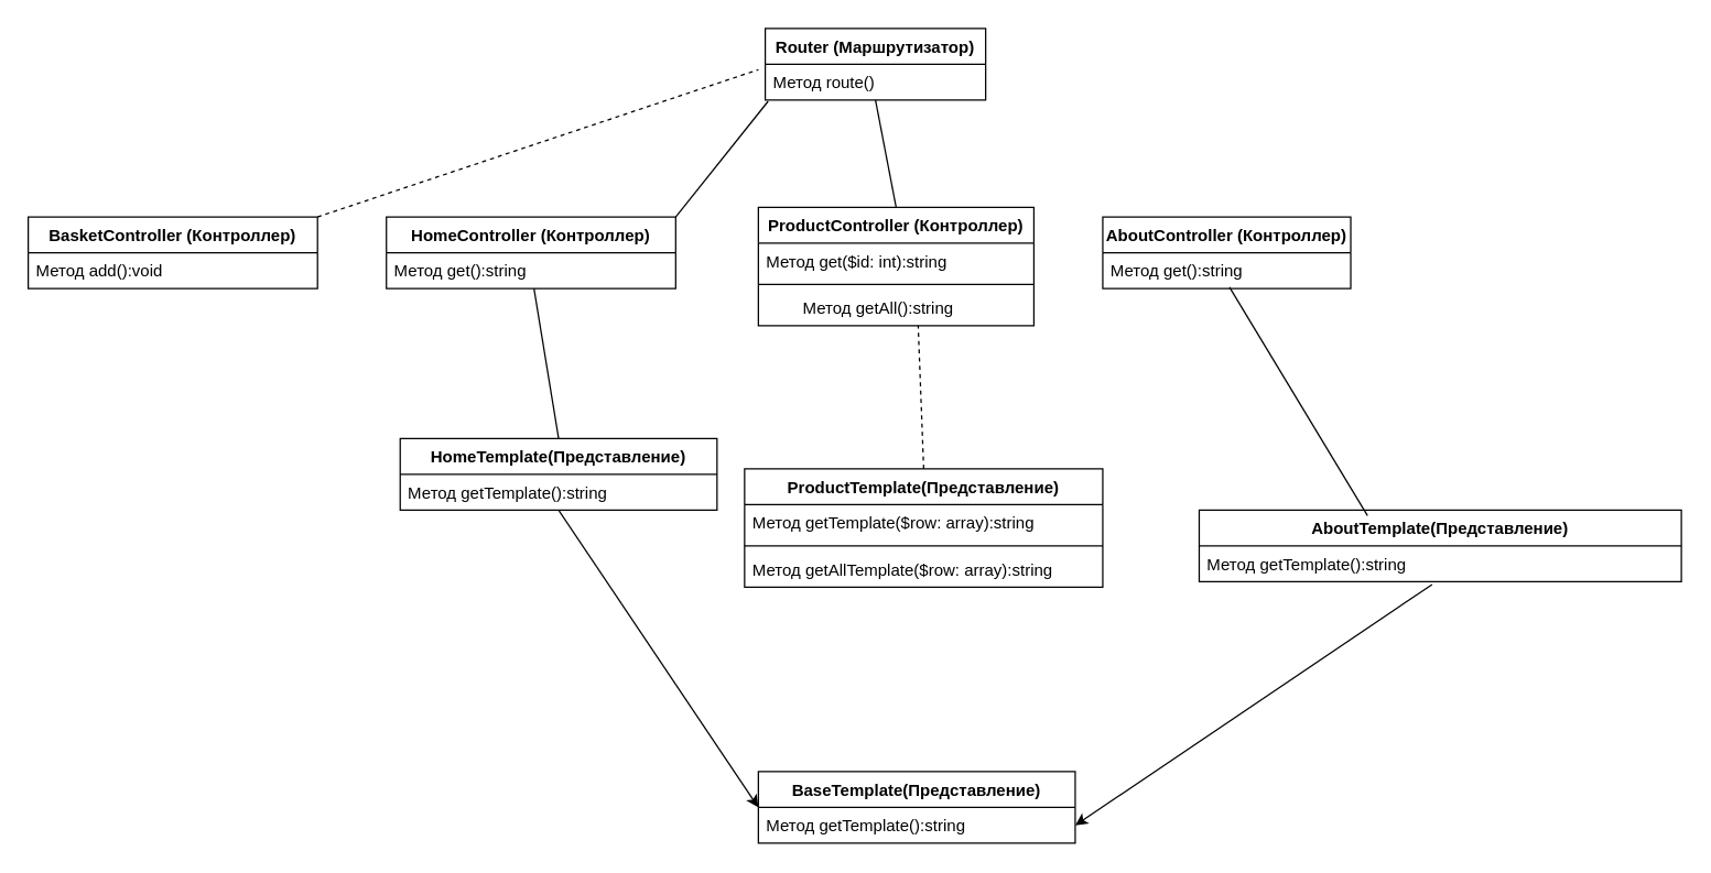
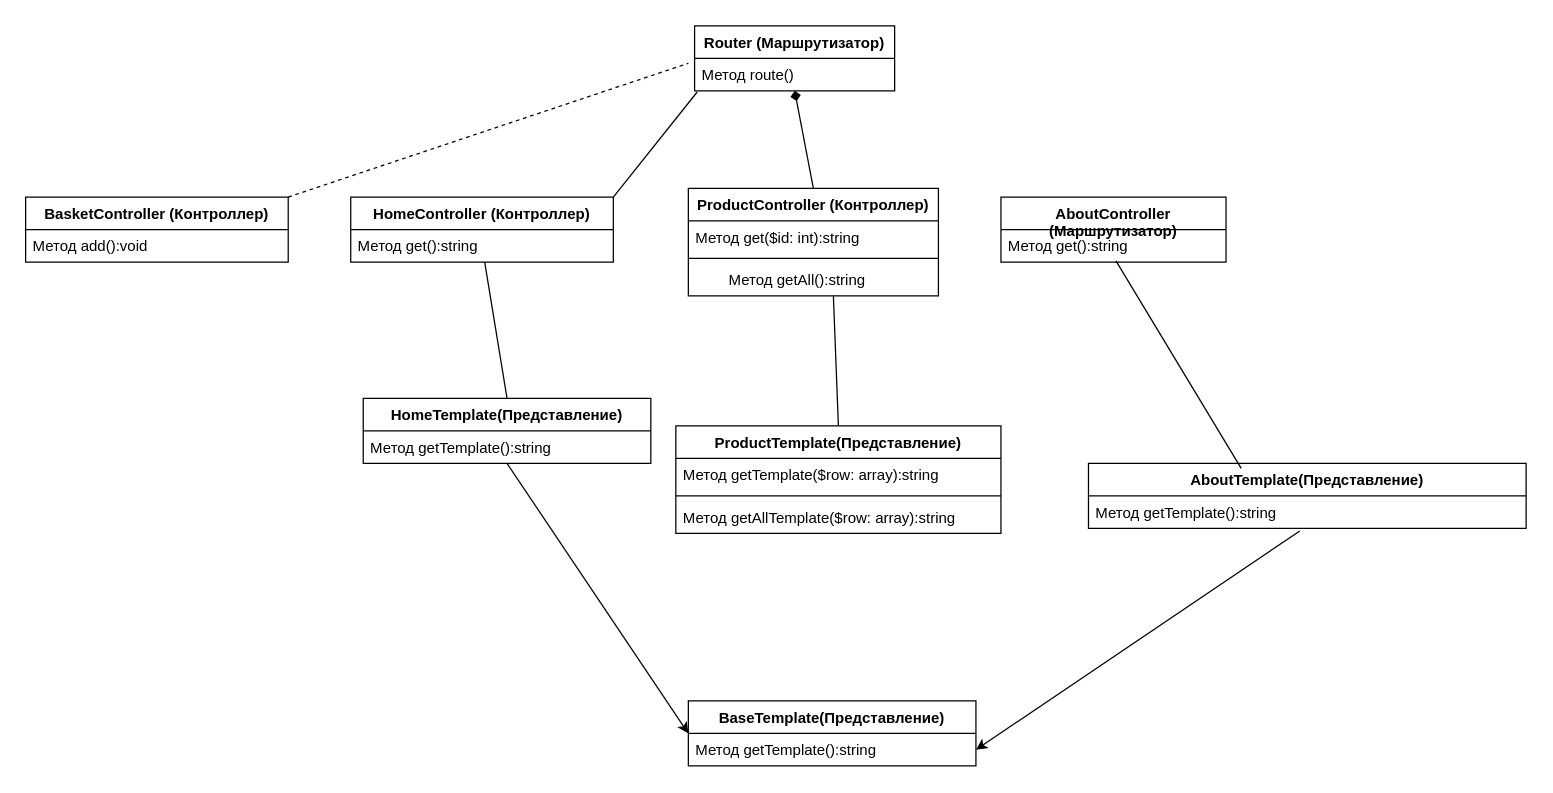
  <mxCell id="0" />
  <mxCell id="1" parent="0" />
  <mxCell id="2" value="Router (Маршрутизатор)" style="swimlane;fontStyle=1;align=center;verticalAlign=top;childLayout=stackLayout;horizontal=1;startSize=26;horizontalStack=0;resizeParent=1;resizeParentMax=0;resizeLast=0;collapsible=1;marginBottom=0;whiteSpace=wrap;html=1;" vertex="1" parent="1"><mxGeometry x="555" y="20" width="160" height="52" as="geometry"><mxRectangle x="340" y="280" width="180" height="30" as="alternateBounds" /></mxGeometry></mxCell>
  <mxCell id="3" value="&lt;span style=&quot;text-align: center;&quot;&gt;Метод route()&lt;/span&gt;" style="text;strokeColor=none;fillColor=none;align=left;verticalAlign=top;spacingLeft=4;spacingRight=4;overflow=hidden;rotatable=0;points=[[0,0.5],[1,0.5]];portConstraint=eastwest;whiteSpace=wrap;html=1;" vertex="1" parent="2"><mxGeometry y="26" width="160" height="26" as="geometry" /></mxCell>
  <mxCell id="4" value="ProductController (Контроллер)" style="swimlane;fontStyle=1;align=center;verticalAlign=top;childLayout=stackLayout;horizontal=1;startSize=26;horizontalStack=0;resizeParent=1;resizeParentMax=0;resizeLast=0;collapsible=1;marginBottom=0;whiteSpace=wrap;html=1;" vertex="1" parent="1"><mxGeometry x="550" y="150" width="200" height="86" as="geometry" /></mxCell>
  <mxCell id="5" value="&lt;span style=&quot;text-align: center;&quot;&gt;Метод get($id: int):string&lt;/span&gt;" style="text;strokeColor=none;fillColor=none;align=left;verticalAlign=top;spacingLeft=4;spacingRight=4;overflow=hidden;rotatable=0;points=[[0,0.5],[1,0.5]];portConstraint=eastwest;whiteSpace=wrap;html=1;" vertex="1" parent="4"><mxGeometry y="26" width="200" height="26" as="geometry" /></mxCell>
  <mxCell id="6" value="" style="line;strokeWidth=1;fillColor=none;align=left;verticalAlign=middle;spacingTop=-1;spacingLeft=3;spacingRight=3;rotatable=0;labelPosition=right;points=[];portConstraint=eastwest;strokeColor=inherit;" vertex="1" parent="4"><mxGeometry y="52" width="200" height="8" as="geometry" /></mxCell>
  <mxCell id="7" value="&lt;span style=&quot;text-align: center;&quot;&gt;&amp;nbsp; &amp;nbsp; &amp;nbsp; &amp;nbsp; Метод getAll():string&lt;/span&gt;" style="text;strokeColor=none;fillColor=none;align=left;verticalAlign=top;spacingLeft=4;spacingRight=4;overflow=hidden;rotatable=0;points=[[0,0.5],[1,0.5]];portConstraint=eastwest;whiteSpace=wrap;html=1;" vertex="1" parent="4"><mxGeometry y="60" width="200" height="26" as="geometry" /></mxCell>
- <mxCell id="8" value="AboutController (Контроллер)" style="swimlane;fontStyle=1;align=center;verticalAlign=top;childLayout=stackLayout;horizontal=1;startSize=26;horizontalStack=0;resizeParent=1;resizeParentMax=0;resizeLast=0;collapsible=1;marginBottom=0;whiteSpace=wrap;html=1;" vertex="1" parent="1"><mxGeometry x="800" y="157" width="180" height="52" as="geometry" /></mxCell>
+ <mxCell id="8" value="AboutController (Маршрутизатор)" style="swimlane;fontStyle=1;align=center;verticalAlign=top;childLayout=stackLayout;horizontal=1;startSize=26;horizontalStack=0;resizeParent=1;resizeParentMax=0;resizeLast=0;collapsible=1;marginBottom=0;whiteSpace=wrap;html=1;" vertex="1" parent="1"><mxGeometry x="800" y="157" width="180" height="52" as="geometry" /></mxCell>
  <mxCell id="9" value="&lt;span style=&quot;text-align: center;&quot;&gt;Метод get():string&lt;/span&gt;" style="text;strokeColor=none;fillColor=none;align=left;verticalAlign=top;spacingLeft=4;spacingRight=4;overflow=hidden;rotatable=0;points=[[0,0.5],[1,0.5]];portConstraint=eastwest;whiteSpace=wrap;html=1;" vertex="1" parent="8"><mxGeometry y="26" width="180" height="26" as="geometry" /></mxCell>
  <mxCell id="10" value="HomeController (Контроллер)" style="swimlane;fontStyle=1;align=center;verticalAlign=top;childLayout=stackLayout;horizontal=1;startSize=26;horizontalStack=0;resizeParent=1;resizeParentMax=0;resizeLast=0;collapsible=1;marginBottom=0;whiteSpace=wrap;html=1;" vertex="1" parent="1"><mxGeometry x="280" y="157" width="210" height="52" as="geometry" /></mxCell>
  <mxCell id="11" value="&lt;span style=&quot;text-align: center;&quot;&gt;Метод get():string&lt;/span&gt;" style="text;strokeColor=none;fillColor=none;align=left;verticalAlign=top;spacingLeft=4;spacingRight=4;overflow=hidden;rotatable=0;points=[[0,0.5],[1,0.5]];portConstraint=eastwest;whiteSpace=wrap;html=1;" vertex="1" parent="10"><mxGeometry y="26" width="210" height="26" as="geometry" /></mxCell>
- <mxCell id="12" value="" style="endArrow=none;html=1;rounded=0;entryX=0.5;entryY=1;entryDx=0;entryDy=0;exitX=0.5;exitY=0;exitDx=0;exitDy=0;" edge="1" parent="1" source="4" target="2"><mxGeometry width="50" height="50" relative="1" as="geometry"><mxPoint x="560" y="230" as="sourcePoint" /><mxPoint x="610" y="180" as="targetPoint" /></mxGeometry></mxCell>
+ <mxCell id="12" value="" style="endArrow=diamond;html=1;rounded=0;entryX=0.5;entryY=1;entryDx=0;entryDy=0;exitX=0.5;exitY=0;exitDx=0;exitDy=0;" edge="1" parent="1" source="4" target="2"><mxGeometry width="50" height="50" relative="1" as="geometry"><mxPoint x="560" y="230" as="sourcePoint" /><mxPoint x="610" y="180" as="targetPoint" /></mxGeometry></mxCell>
  <mxCell id="13" value="" style="endArrow=none;html=1;rounded=0;entryX=0.013;entryY=1.038;entryDx=0;entryDy=0;entryPerimeter=0;exitX=1;exitY=0;exitDx=0;exitDy=0;" edge="1" parent="1" source="10" target="3"><mxGeometry width="50" height="50" relative="1" as="geometry"><mxPoint x="560" y="230" as="sourcePoint" /><mxPoint x="610" y="180" as="targetPoint" /><Array as="points" /></mxGeometry></mxCell>
  <mxCell id="14" value="BaseTemplate(Представление)" style="swimlane;fontStyle=1;align=center;verticalAlign=top;childLayout=stackLayout;horizontal=1;startSize=26;horizontalStack=0;resizeParent=1;resizeParentMax=0;resizeLast=0;collapsible=1;marginBottom=0;whiteSpace=wrap;html=1;" vertex="1" parent="1"><mxGeometry x="550" y="560" width="230" height="52" as="geometry" /></mxCell>
  <mxCell id="15" value="Метод getTemplate():string" style="text;strokeColor=none;fillColor=none;align=left;verticalAlign=top;spacingLeft=4;spacingRight=4;overflow=hidden;rotatable=0;points=[[0,0.5],[1,0.5]];portConstraint=eastwest;whiteSpace=wrap;html=1;" vertex="1" parent="14"><mxGeometry y="26" width="230" height="26" as="geometry" /></mxCell>
  <mxCell id="16" value="HomeTemplate(Представление)" style="swimlane;fontStyle=1;align=center;verticalAlign=top;childLayout=stackLayout;horizontal=1;startSize=26;horizontalStack=0;resizeParent=1;resizeParentMax=0;resizeLast=0;collapsible=1;marginBottom=0;whiteSpace=wrap;html=1;" vertex="1" parent="1"><mxGeometry x="290" y="318" width="230" height="52" as="geometry" /></mxCell>
  <mxCell id="17" value="Метод getTemplate():string" style="text;strokeColor=none;fillColor=none;align=left;verticalAlign=top;spacingLeft=4;spacingRight=4;overflow=hidden;rotatable=0;points=[[0,0.5],[1,0.5]];portConstraint=eastwest;whiteSpace=wrap;html=1;" vertex="1" parent="16"><mxGeometry y="26" width="230" height="26" as="geometry" /></mxCell>
  <mxCell id="18" value="AboutTemplate(Представление)" style="swimlane;fontStyle=1;align=center;verticalAlign=top;childLayout=stackLayout;horizontal=1;startSize=26;horizontalStack=0;resizeParent=1;resizeParentMax=0;resizeLast=0;collapsible=1;marginBottom=0;whiteSpace=wrap;html=1;" vertex="1" parent="1"><mxGeometry x="870" y="370" width="350" height="52" as="geometry" /></mxCell>
  <mxCell id="19" value="Метод getTemplate():string" style="text;strokeColor=none;fillColor=none;align=left;verticalAlign=top;spacingLeft=4;spacingRight=4;overflow=hidden;rotatable=0;points=[[0,0.5],[1,0.5]];portConstraint=eastwest;whiteSpace=wrap;html=1;" vertex="1" parent="18"><mxGeometry y="26" width="350" height="26" as="geometry" /></mxCell>
  <mxCell id="20" value="ProductTemplate(Представление)" style="swimlane;fontStyle=1;align=center;verticalAlign=top;childLayout=stackLayout;horizontal=1;startSize=26;horizontalStack=0;resizeParent=1;resizeParentMax=0;resizeLast=0;collapsible=1;marginBottom=0;whiteSpace=wrap;html=1;" vertex="1" parent="1"><mxGeometry x="540" y="340" width="260" height="86" as="geometry" /></mxCell>
  <mxCell id="21" value="Метод getTemplate($row: array):string" style="text;strokeColor=none;fillColor=none;align=left;verticalAlign=top;spacingLeft=4;spacingRight=4;overflow=hidden;rotatable=0;points=[[0,0.5],[1,0.5]];portConstraint=eastwest;whiteSpace=wrap;html=1;" vertex="1" parent="20"><mxGeometry y="26" width="260" height="26" as="geometry" /></mxCell>
  <mxCell id="22" value="" style="line;strokeWidth=1;fillColor=none;align=left;verticalAlign=middle;spacingTop=-1;spacingLeft=3;spacingRight=3;rotatable=0;labelPosition=right;points=[];portConstraint=eastwest;strokeColor=inherit;" vertex="1" parent="20"><mxGeometry y="52" width="260" height="8" as="geometry" /></mxCell>
  <mxCell id="23" value="Метод getAllTemplate($row: array):string" style="text;strokeColor=none;fillColor=none;align=left;verticalAlign=top;spacingLeft=4;spacingRight=4;overflow=hidden;rotatable=0;points=[[0,0.5],[1,0.5]];portConstraint=eastwest;whiteSpace=wrap;html=1;" vertex="1" parent="20"><mxGeometry y="60" width="260" height="26" as="geometry" /></mxCell>
- <mxCell id="24" value="" style="endArrow=none;html=1;rounded=0;entryX=0.58;entryY=1;entryDx=0;entryDy=0;entryPerimeter=0;exitX=0.5;exitY=0;exitDx=0;exitDy=0;dashed=1;" edge="1" parent="1" source="20" target="7"><mxGeometry width="50" height="50" relative="1" as="geometry"><mxPoint x="690" y="320" as="sourcePoint" /><mxPoint x="740" y="270" as="targetPoint" /></mxGeometry></mxCell>
+ <mxCell id="24" value="" style="endArrow=none;html=1;rounded=0;entryX=0.58;entryY=1;entryDx=0;entryDy=0;entryPerimeter=0;exitX=0.5;exitY=0;exitDx=0;exitDy=0;" edge="1" parent="1" source="20" target="7"><mxGeometry width="50" height="50" relative="1" as="geometry"><mxPoint x="690" y="320" as="sourcePoint" /><mxPoint x="740" y="270" as="targetPoint" /></mxGeometry></mxCell>
  <mxCell id="25" value="" style="endArrow=none;html=1;rounded=0;exitX=0.349;exitY=0.077;exitDx=0;exitDy=0;exitPerimeter=0;entryX=0.511;entryY=0.962;entryDx=0;entryDy=0;entryPerimeter=0;" edge="1" parent="1" source="18" target="9"><mxGeometry width="50" height="50" relative="1" as="geometry"><mxPoint x="890" y="290" as="sourcePoint" /><mxPoint x="970" y="250" as="targetPoint" /></mxGeometry></mxCell>
  <mxCell id="26" value="" style="endArrow=none;html=1;rounded=0;exitX=0.5;exitY=0;exitDx=0;exitDy=0;" edge="1" parent="1" source="16" target="11"><mxGeometry width="50" height="50" relative="1" as="geometry"><mxPoint x="430" y="320" as="sourcePoint" /><mxPoint x="420" y="200" as="targetPoint" /></mxGeometry></mxCell>
  <mxCell id="27" value="BasketController (Контроллер)" style="swimlane;fontStyle=1;align=center;verticalAlign=top;childLayout=stackLayout;horizontal=1;startSize=26;horizontalStack=0;resizeParent=1;resizeParentMax=0;resizeLast=0;collapsible=1;marginBottom=0;whiteSpace=wrap;html=1;" vertex="1" parent="1"><mxGeometry x="20" y="157" width="210" height="52" as="geometry" /></mxCell>
  <mxCell id="28" value="&lt;span style=&quot;text-align: center;&quot;&gt;Метод add():void&lt;/span&gt;" style="text;strokeColor=none;fillColor=none;align=left;verticalAlign=top;spacingLeft=4;spacingRight=4;overflow=hidden;rotatable=0;points=[[0,0.5],[1,0.5]];portConstraint=eastwest;whiteSpace=wrap;html=1;" vertex="1" parent="27"><mxGeometry y="26" width="210" height="26" as="geometry" /></mxCell>
  <mxCell id="29" value="" style="endArrow=classic;html=1;rounded=0;exitX=0.483;exitY=1.077;exitDx=0;exitDy=0;exitPerimeter=0;entryX=1;entryY=0.5;entryDx=0;entryDy=0;" edge="1" parent="1" source="19" target="15"><mxGeometry width="50" height="50" relative="1" as="geometry"><mxPoint x="920" y="580" as="sourcePoint" /><mxPoint x="970" y="530" as="targetPoint" /></mxGeometry></mxCell>
  <mxCell id="30" value="" style="endArrow=classic;html=1;rounded=0;entryX=0;entryY=0.5;entryDx=0;entryDy=0;exitX=0.5;exitY=1;exitDx=0;exitDy=0;exitPerimeter=0;" edge="1" parent="1" source="17" target="14"><mxGeometry width="50" height="50" relative="1" as="geometry"><mxPoint x="380" y="480" as="sourcePoint" /><mxPoint x="377" y="610" as="targetPoint" /></mxGeometry></mxCell>
  <mxCell id="31" value="" style="endArrow=none;html=1;rounded=0;entryX=-0.031;entryY=0.154;entryDx=0;entryDy=0;entryPerimeter=0;exitX=1;exitY=0;exitDx=0;exitDy=0;dashed=1;" edge="1" parent="1" source="27" target="3"><mxGeometry width="50" height="50" relative="1" as="geometry"><mxPoint x="240" y="110" as="sourcePoint" /><mxPoint x="290" y="60" as="targetPoint" /></mxGeometry></mxCell>
